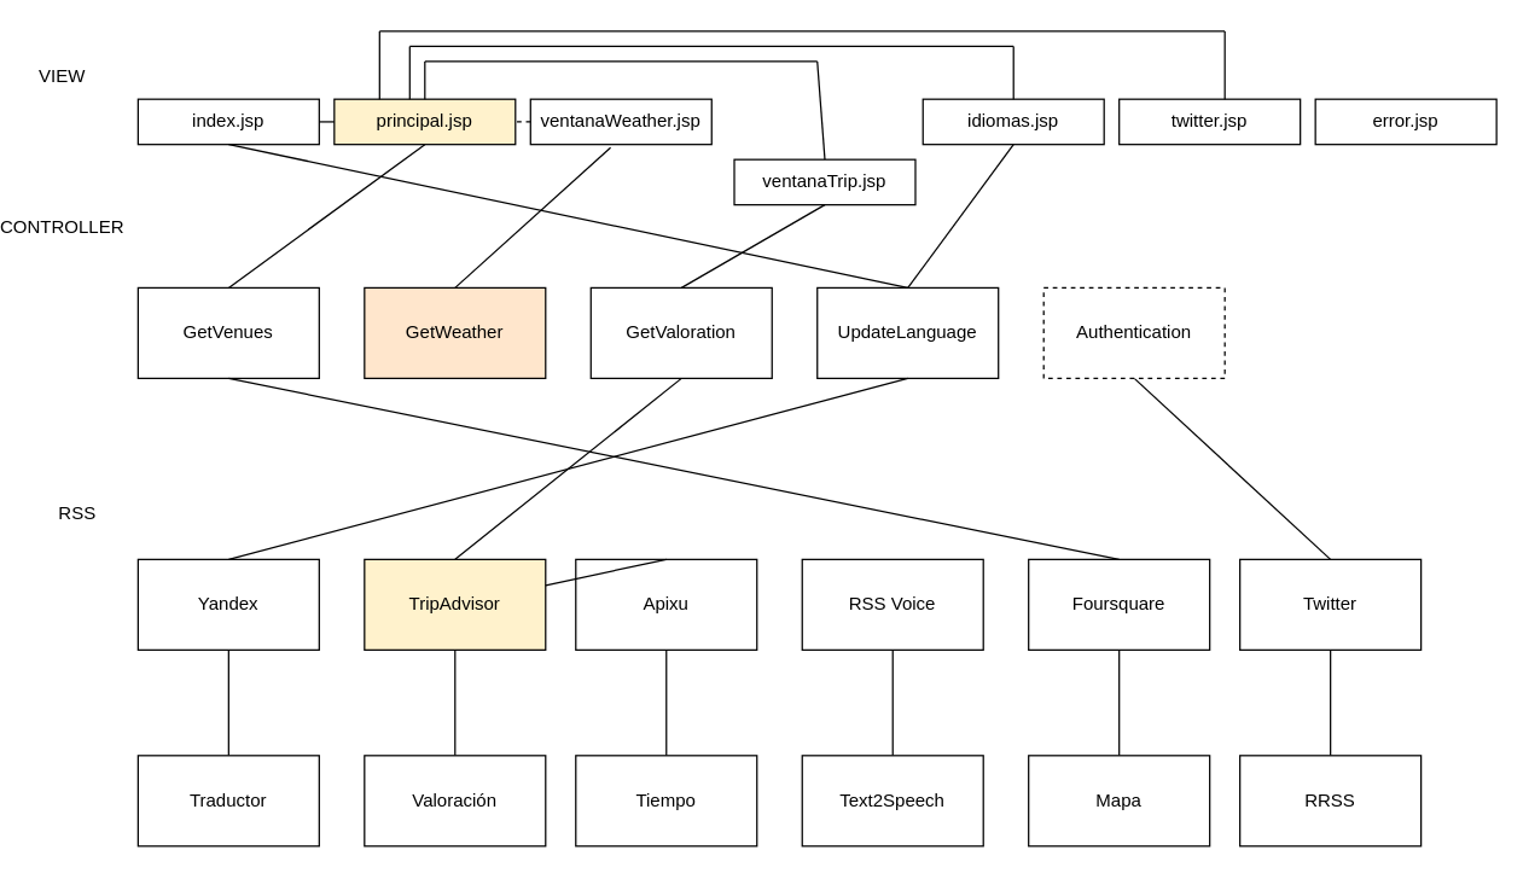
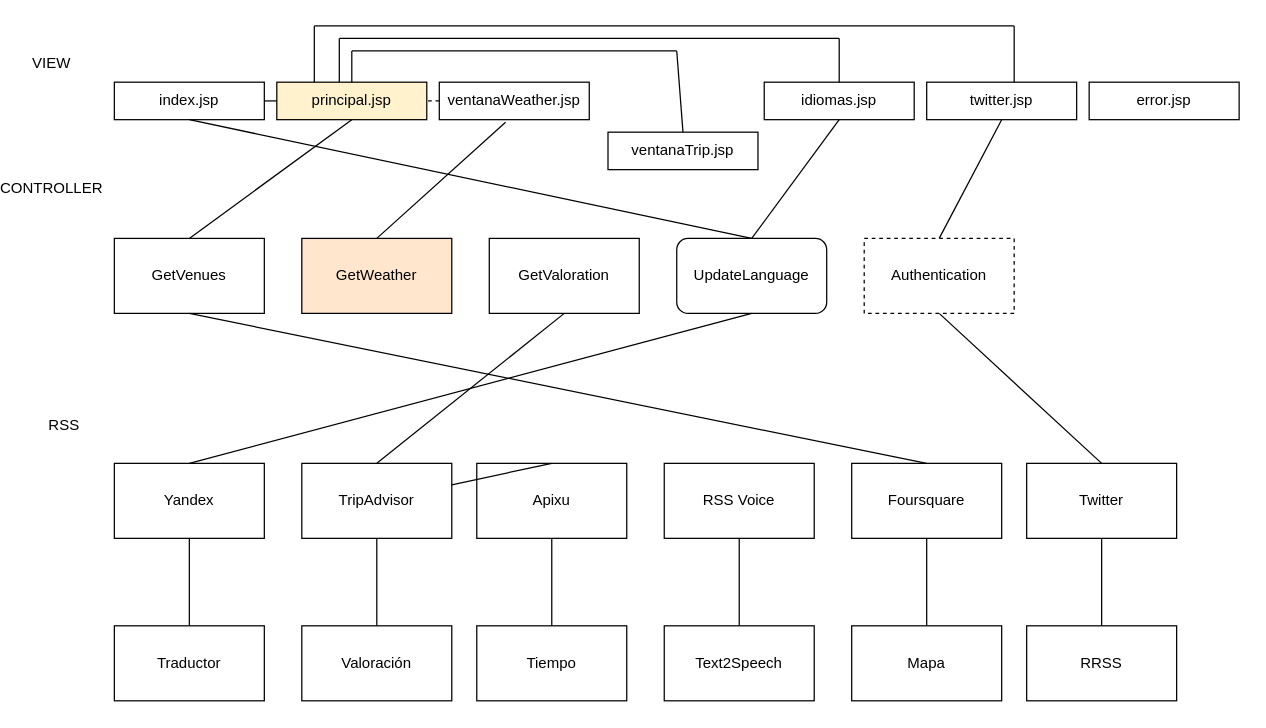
  <mxCell id="0" />
  <mxCell id="1" parent="0" />
  <mxCell id="2" value="VIEW" style="text;html=1;strokeColor=none;fillColor=none;align=center;verticalAlign=middle;whiteSpace=wrap;rounded=0;" parent="1" vertex="1"><mxGeometry x="20" y="40" width="40" height="20" as="geometry" /></mxCell>
  <mxCell id="3" value="RSS" style="text;html=1;strokeColor=none;fillColor=none;align=center;verticalAlign=middle;whiteSpace=wrap;rounded=0;" parent="1" vertex="1"><mxGeometry x="30" y="330" width="40" height="20" as="geometry" /></mxCell>
  <mxCell id="4" value="&lt;div&gt;CONTROLLER&lt;/div&gt;" style="text;html=1;strokeColor=none;fillColor=none;align=center;verticalAlign=middle;whiteSpace=wrap;rounded=0;" parent="1" vertex="1"><mxGeometry x="20" y="140" width="40" height="20" as="geometry" /></mxCell>
  <mxCell id="5" value="&lt;div&gt;index.jsp&lt;/div&gt;" style="rounded=0;whiteSpace=wrap;html=1;" parent="1" vertex="1"><mxGeometry x="90" y="65" width="120" height="30" as="geometry" /></mxCell>
  <mxCell id="6" value="twitter.jsp" style="rounded=0;whiteSpace=wrap;html=1;" parent="1" vertex="1"><mxGeometry x="740" y="65" width="120" height="30" as="geometry" /></mxCell>
  <mxCell id="7" value="principal.jsp" style="rounded=0;whiteSpace=wrap;html=1;fillColor=#fff2cc;" parent="1" vertex="1"><mxGeometry x="220" y="65" width="120" height="30" as="geometry" /></mxCell>
  <mxCell id="8" value="ventanaWeather.jsp" style="rounded=0;whiteSpace=wrap;html=1;" parent="1" vertex="1"><mxGeometry x="350" y="65" width="120" height="30" as="geometry" /></mxCell>
  <mxCell id="9" value="ventanaTrip.jsp" style="rounded=0;whiteSpace=wrap;html=1;" parent="1" vertex="1"><mxGeometry x="485" y="105" width="120" height="30" as="geometry" /></mxCell>
  <mxCell id="10" value="idiomas.jsp" style="rounded=0;whiteSpace=wrap;html=1;" parent="1" vertex="1"><mxGeometry x="610" y="65" width="120" height="30" as="geometry" /></mxCell>
  <mxCell id="11" value="error.jsp" style="rounded=0;whiteSpace=wrap;html=1;" parent="1" vertex="1"><mxGeometry x="870" y="65" width="120" height="30" as="geometry" /></mxCell>
  <mxCell id="12" value="Foursquare" style="rounded=0;whiteSpace=wrap;html=1;" parent="1" vertex="1"><mxGeometry x="680" y="370" width="120" height="60" as="geometry" /></mxCell>
  <mxCell id="13" value="" style="endArrow=none;html=1;entryX=0.5;entryY=1;entryDx=0;entryDy=0;" parent="1" target="12" edge="1"><mxGeometry width="50" height="50" relative="1" as="geometry"><mxPoint x="740" y="500" as="sourcePoint" /><mxPoint x="760" y="450" as="targetPoint" /></mxGeometry></mxCell>
  <mxCell id="14" value="Mapa" style="rounded=0;whiteSpace=wrap;html=1;" parent="1" vertex="1"><mxGeometry x="680" y="500" width="120" height="60" as="geometry" /></mxCell>
- <mxCell id="15" value="TripAdvisor" style="rounded=0;whiteSpace=wrap;html=1;fillColor=#fff2cc;" parent="1" vertex="1"><mxGeometry x="240" y="370" width="120" height="60" as="geometry" /></mxCell>
+ <mxCell id="15" value="TripAdvisor" style="rounded=0;whiteSpace=wrap;html=1;" parent="1" vertex="1"><mxGeometry x="240" y="370" width="120" height="60" as="geometry" /></mxCell>
  <mxCell id="16" value="" style="endArrow=none;html=1;entryX=0.5;entryY=1;entryDx=0;entryDy=0;" parent="1" target="15" edge="1"><mxGeometry width="50" height="50" relative="1" as="geometry"><mxPoint x="300" y="500" as="sourcePoint" /><mxPoint x="320" y="450" as="targetPoint" /></mxGeometry></mxCell>
  <mxCell id="17" value="Valoración" style="rounded=0;whiteSpace=wrap;html=1;" parent="1" vertex="1"><mxGeometry x="240" y="500" width="120" height="60" as="geometry" /></mxCell>
  <mxCell id="18" value="Apixu" style="rounded=0;whiteSpace=wrap;html=1;" parent="1" vertex="1"><mxGeometry x="380" y="370" width="120" height="60" as="geometry" /></mxCell>
  <mxCell id="19" value="" style="endArrow=none;html=1;entryX=0.5;entryY=1;entryDx=0;entryDy=0;" parent="1" target="18" edge="1"><mxGeometry width="50" height="50" relative="1" as="geometry"><mxPoint x="440" y="500" as="sourcePoint" /><mxPoint x="460" y="450" as="targetPoint" /></mxGeometry></mxCell>
  <mxCell id="20" value="Tiempo" style="rounded=0;whiteSpace=wrap;html=1;" parent="1" vertex="1"><mxGeometry x="380" y="500" width="120" height="60" as="geometry" /></mxCell>
  <mxCell id="21" value="RSS Voice" style="rounded=0;whiteSpace=wrap;html=1;" parent="1" vertex="1"><mxGeometry x="530" y="370" width="120" height="60" as="geometry" /></mxCell>
  <mxCell id="22" value="" style="endArrow=none;html=1;entryX=0.5;entryY=1;entryDx=0;entryDy=0;" parent="1" target="21" edge="1"><mxGeometry width="50" height="50" relative="1" as="geometry"><mxPoint x="590" y="500" as="sourcePoint" /><mxPoint x="610" y="450" as="targetPoint" /></mxGeometry></mxCell>
  <mxCell id="23" value="Text2Speech" style="rounded=0;whiteSpace=wrap;html=1;" parent="1" vertex="1"><mxGeometry x="530" y="500" width="120" height="60" as="geometry" /></mxCell>
  <mxCell id="24" value="Yandex" style="rounded=0;whiteSpace=wrap;html=1;" parent="1" vertex="1"><mxGeometry x="90" y="370" width="120" height="60" as="geometry" /></mxCell>
  <mxCell id="25" value="" style="endArrow=none;html=1;entryX=0.5;entryY=1;entryDx=0;entryDy=0;" parent="1" target="24" edge="1"><mxGeometry width="50" height="50" relative="1" as="geometry"><mxPoint x="150" y="500" as="sourcePoint" /><mxPoint x="170" y="450" as="targetPoint" /></mxGeometry></mxCell>
  <mxCell id="26" value="Traductor" style="rounded=0;whiteSpace=wrap;html=1;" parent="1" vertex="1"><mxGeometry x="90" y="500" width="120" height="60" as="geometry" /></mxCell>
  <mxCell id="27" value="Twitter" style="rounded=0;whiteSpace=wrap;html=1;" parent="1" vertex="1"><mxGeometry x="820" y="370" width="120" height="60" as="geometry" /></mxCell>
  <mxCell id="28" value="" style="endArrow=none;html=1;entryX=0.5;entryY=1;entryDx=0;entryDy=0;" parent="1" target="27" edge="1"><mxGeometry width="50" height="50" relative="1" as="geometry"><mxPoint x="880" y="500" as="sourcePoint" /><mxPoint x="900" y="450" as="targetPoint" /></mxGeometry></mxCell>
  <mxCell id="29" value="RRSS" style="rounded=0;whiteSpace=wrap;html=1;" parent="1" vertex="1"><mxGeometry x="820" y="500" width="120" height="60" as="geometry" /></mxCell>
  <mxCell id="30" value="&lt;div&gt;GetVenues&lt;/div&gt;" style="rounded=0;whiteSpace=wrap;html=1;" parent="1" vertex="1"><mxGeometry x="90" y="190" width="120" height="60" as="geometry" /></mxCell>
  <mxCell id="31" value="" style="endArrow=none;html=1;exitX=0.5;exitY=1;exitDx=0;exitDy=0;entryX=0.5;entryY=0;entryDx=0;entryDy=0;" parent="1" source="30" target="12" edge="1"><mxGeometry width="50" height="50" relative="1" as="geometry"><mxPoint x="310" y="210" as="sourcePoint" /><mxPoint x="360" y="160" as="targetPoint" /></mxGeometry></mxCell>
  <mxCell id="32" value="" style="endArrow=none;html=1;entryX=0.5;entryY=1;entryDx=0;entryDy=0;exitX=0.5;exitY=0;exitDx=0;exitDy=0;" parent="1" source="30" target="7" edge="1"><mxGeometry width="50" height="50" relative="1" as="geometry"><mxPoint x="260" y="180" as="sourcePoint" /><mxPoint x="310" y="130" as="targetPoint" /></mxGeometry></mxCell>
  <mxCell id="33" value="GetWeather" style="rounded=0;whiteSpace=wrap;html=1;fillColor=#ffe6cc;" parent="1" vertex="1"><mxGeometry x="240" y="190" width="120" height="60" as="geometry" /></mxCell>
  <mxCell id="34" value="" style="endArrow=none;html=1;exitX=1;exitY=0.5;exitDx=0;exitDy=0;entryX=0;entryY=0.5;entryDx=0;entryDy=0;" parent="1" source="5" target="7" edge="1"><mxGeometry width="50" height="50" relative="1" as="geometry"><mxPoint x="270" y="190" as="sourcePoint" /><mxPoint x="320" y="140" as="targetPoint" /></mxGeometry></mxCell>
  <mxCell id="35" value="" style="endArrow=none;html=1;entryX=0.442;entryY=1.067;entryDx=0;entryDy=0;entryPerimeter=0;exitX=0.5;exitY=0;exitDx=0;exitDy=0;" parent="1" source="33" target="8" edge="1"><mxGeometry width="50" height="50" relative="1" as="geometry"><mxPoint x="280" y="200" as="sourcePoint" /><mxPoint x="330" y="150" as="targetPoint" /></mxGeometry></mxCell>
  <mxCell id="36" value="" style="endArrow=none;html=1;exitX=0.5;exitY=0;exitDx=0;exitDy=0;" parent="1" source="18" target="15" edge="1"><mxGeometry width="50" height="50" relative="1" as="geometry"><mxPoint x="290" y="210" as="sourcePoint" /><mxPoint x="340" y="160" as="targetPoint" /></mxGeometry></mxCell>
  <mxCell id="37" value="GetValoration" style="rounded=0;whiteSpace=wrap;html=1;" parent="1" vertex="1"><mxGeometry x="390" y="190" width="120" height="60" as="geometry" /></mxCell>
- <mxCell id="38" value="" style="endArrow=none;html=1;exitX=0.5;exitY=0;exitDx=0;exitDy=0;entryX=0.5;entryY=1;entryDx=0;entryDy=0;" parent="1" source="37" target="9" edge="1"><mxGeometry width="50" height="50" relative="1" as="geometry"><mxPoint x="300" y="220" as="sourcePoint" /><mxPoint x="350" y="170" as="targetPoint" /></mxGeometry></mxCell>
  <mxCell id="39" value="" style="endArrow=none;html=1;entryX=0.5;entryY=1;entryDx=0;entryDy=0;exitX=0.5;exitY=0;exitDx=0;exitDy=0;" parent="1" source="15" target="37" edge="1"><mxGeometry width="50" height="50" relative="1" as="geometry"><mxPoint x="310" y="230" as="sourcePoint" /><mxPoint x="360" y="180" as="targetPoint" /></mxGeometry></mxCell>
- <mxCell id="40" value="UpdateLanguage" style="rounded=0;whiteSpace=wrap;html=1;" parent="1" vertex="1"><mxGeometry x="540" y="190" width="120" height="60" as="geometry" /></mxCell>
+ <mxCell id="40" value="UpdateLanguage" style="whiteSpace=wrap;html=1;rounded=1;" parent="1" vertex="1"><mxGeometry x="540" y="190" width="120" height="60" as="geometry" /></mxCell>
  <mxCell id="41" value="" style="endArrow=none;html=1;entryX=0.5;entryY=1;entryDx=0;entryDy=0;exitX=0.5;exitY=0;exitDx=0;exitDy=0;" parent="1" source="24" target="40" edge="1"><mxGeometry width="50" height="50" relative="1" as="geometry"><mxPoint x="330" y="250" as="sourcePoint" /><mxPoint x="380" y="200" as="targetPoint" /></mxGeometry></mxCell>
  <mxCell id="42" value="" style="endArrow=none;html=1;entryX=0.5;entryY=1;entryDx=0;entryDy=0;exitX=0.5;exitY=0;exitDx=0;exitDy=0;" parent="1" source="40" target="10" edge="1"><mxGeometry width="50" height="50" relative="1" as="geometry"><mxPoint x="340" y="260" as="sourcePoint" /><mxPoint x="390" y="210" as="targetPoint" /></mxGeometry></mxCell>
  <mxCell id="43" value="" style="endArrow=none;html=1;exitX=0.5;exitY=1;exitDx=0;exitDy=0;entryX=0.5;entryY=0;entryDx=0;entryDy=0;" parent="1" source="5" target="40" edge="1"><mxGeometry width="50" height="50" relative="1" as="geometry"><mxPoint x="350" y="270" as="sourcePoint" /><mxPoint x="400" y="220" as="targetPoint" /></mxGeometry></mxCell>
+ <mxCell id="44" value="" style="endArrow=none;html=1;entryX=0.5;entryY=1;entryDx=0;entryDy=0;exitX=0.5;exitY=0;exitDx=0;exitDy=0;" parent="1" source="46" target="6" edge="1"><mxGeometry width="50" height="50" relative="1" as="geometry"><mxPoint x="790" y="140" as="sourcePoint" /><mxPoint x="410" y="230" as="targetPoint" /></mxGeometry></mxCell>
  <mxCell id="45" value="" style="endArrow=none;html=1;exitX=0.5;exitY=0;exitDx=0;exitDy=0;entryX=0.5;entryY=1;entryDx=0;entryDy=0;" parent="1" source="27" target="46" edge="1"><mxGeometry width="50" height="50" relative="1" as="geometry"><mxPoint x="370" y="290" as="sourcePoint" /><mxPoint x="860" y="310" as="targetPoint" /></mxGeometry></mxCell>
  <mxCell id="46" value="Authentication" style="rounded=0;whiteSpace=wrap;html=1;dashed=1;" parent="1" vertex="1"><mxGeometry x="690" y="190" width="120" height="60" as="geometry" /></mxCell>
  <mxCell id="47" value="" style="endArrow=none;html=1;entryX=1;entryY=0.5;entryDx=0;entryDy=0;exitX=0;exitY=0.5;exitDx=0;exitDy=0;dashed=1;" parent="1" source="8" target="7" edge="1"><mxGeometry width="50" height="50" relative="1" as="geometry"><mxPoint x="280" y="40" as="sourcePoint" /><mxPoint x="430" y="250" as="targetPoint" /></mxGeometry></mxCell>
  <mxCell id="48" value="" style="endArrow=none;html=1;" parent="1" edge="1"><mxGeometry width="50" height="50" relative="1" as="geometry"><mxPoint x="280" y="40" as="sourcePoint" /><mxPoint x="540" y="40" as="targetPoint" /></mxGeometry></mxCell>
  <mxCell id="49" value="" style="endArrow=none;html=1;exitX=0.5;exitY=0;exitDx=0;exitDy=0;" parent="1" source="7" edge="1"><mxGeometry width="50" height="50" relative="1" as="geometry"><mxPoint x="400" y="320" as="sourcePoint" /><mxPoint x="280" y="40" as="targetPoint" /></mxGeometry></mxCell>
  <mxCell id="50" value="" style="endArrow=none;html=1;exitX=0.5;exitY=0;exitDx=0;exitDy=0;" parent="1" source="9" edge="1"><mxGeometry width="50" height="50" relative="1" as="geometry"><mxPoint x="410" y="330" as="sourcePoint" /><mxPoint x="540" y="40" as="targetPoint" /></mxGeometry></mxCell>
  <mxCell id="51" value="" style="endArrow=none;html=1;" parent="1" edge="1"><mxGeometry width="50" height="50" relative="1" as="geometry"><mxPoint x="270" y="30" as="sourcePoint" /><mxPoint x="670" y="30" as="targetPoint" /><Array as="points"><mxPoint x="470" y="30" /></Array></mxGeometry></mxCell>
  <mxCell id="52" value="" style="endArrow=none;html=1;" parent="1" edge="1"><mxGeometry width="50" height="50" relative="1" as="geometry"><mxPoint x="270" y="65" as="sourcePoint" /><mxPoint x="270" y="30" as="targetPoint" /></mxGeometry></mxCell>
  <mxCell id="53" value="" style="endArrow=none;html=1;" parent="1" source="10" edge="1"><mxGeometry width="50" height="50" relative="1" as="geometry"><mxPoint x="550" y="75" as="sourcePoint" /><mxPoint x="670" y="30" as="targetPoint" /></mxGeometry></mxCell>
  <mxCell id="54" value="" style="endArrow=none;html=1;" parent="1" edge="1"><mxGeometry width="50" height="50" relative="1" as="geometry"><mxPoint x="250" as="sourcePoint" y="20" /><mxPoint x="810" as="targetPoint" y="20" /><Array as="points"><mxPoint x="610" y="20" /></Array></mxGeometry></mxCell>
  <mxCell id="55" value="" style="endArrow=none;html=1;exitX=0.25;exitY=0;exitDx=0;exitDy=0;" parent="1" source="7" edge="1"><mxGeometry width="50" height="50" relative="1" as="geometry"><mxPoint x="420" y="65" as="sourcePoint" /><mxPoint x="250" as="targetPoint" y="20" /></mxGeometry></mxCell>
  <mxCell id="56" value="" style="endArrow=none;html=1;" parent="1" edge="1"><mxGeometry width="50" height="50" relative="1" as="geometry"><mxPoint x="810" y="65" as="sourcePoint" /><mxPoint x="810" as="targetPoint" y="20" /></mxGeometry></mxCell>
